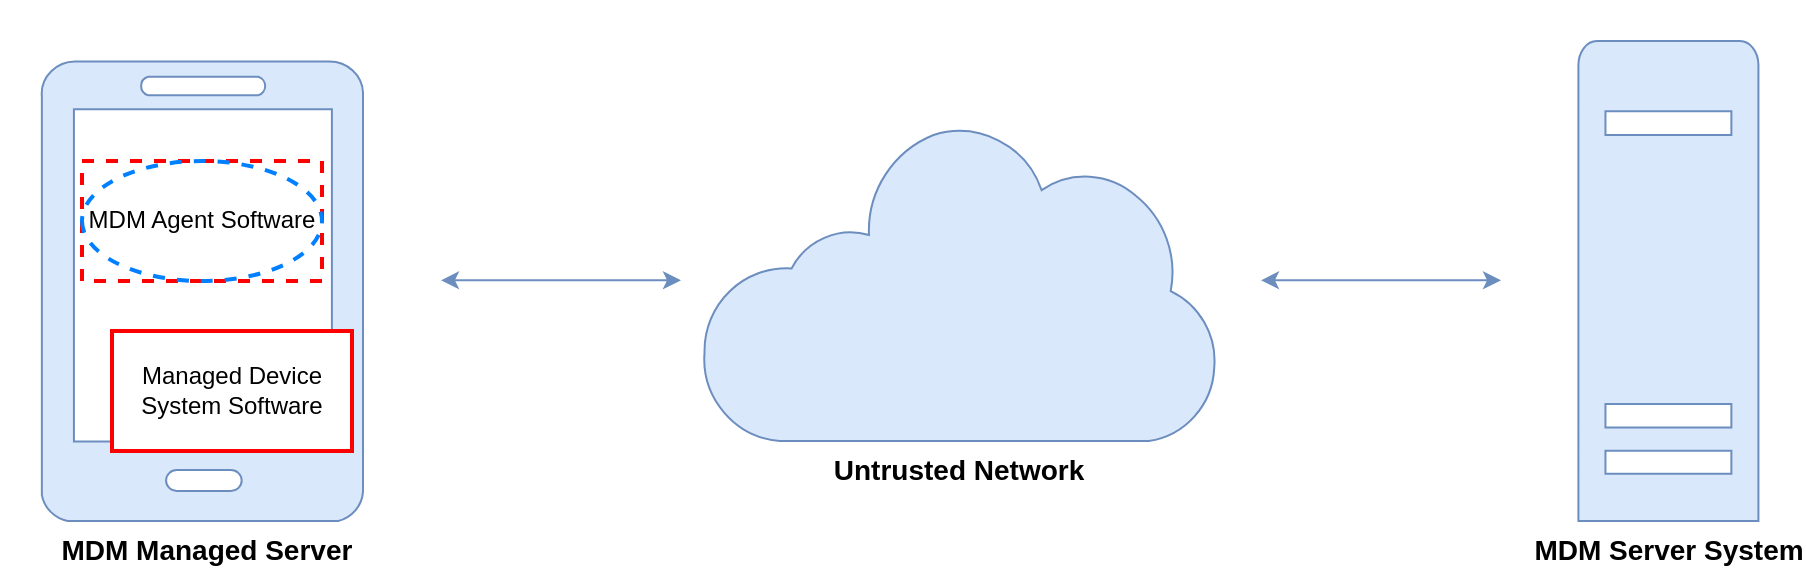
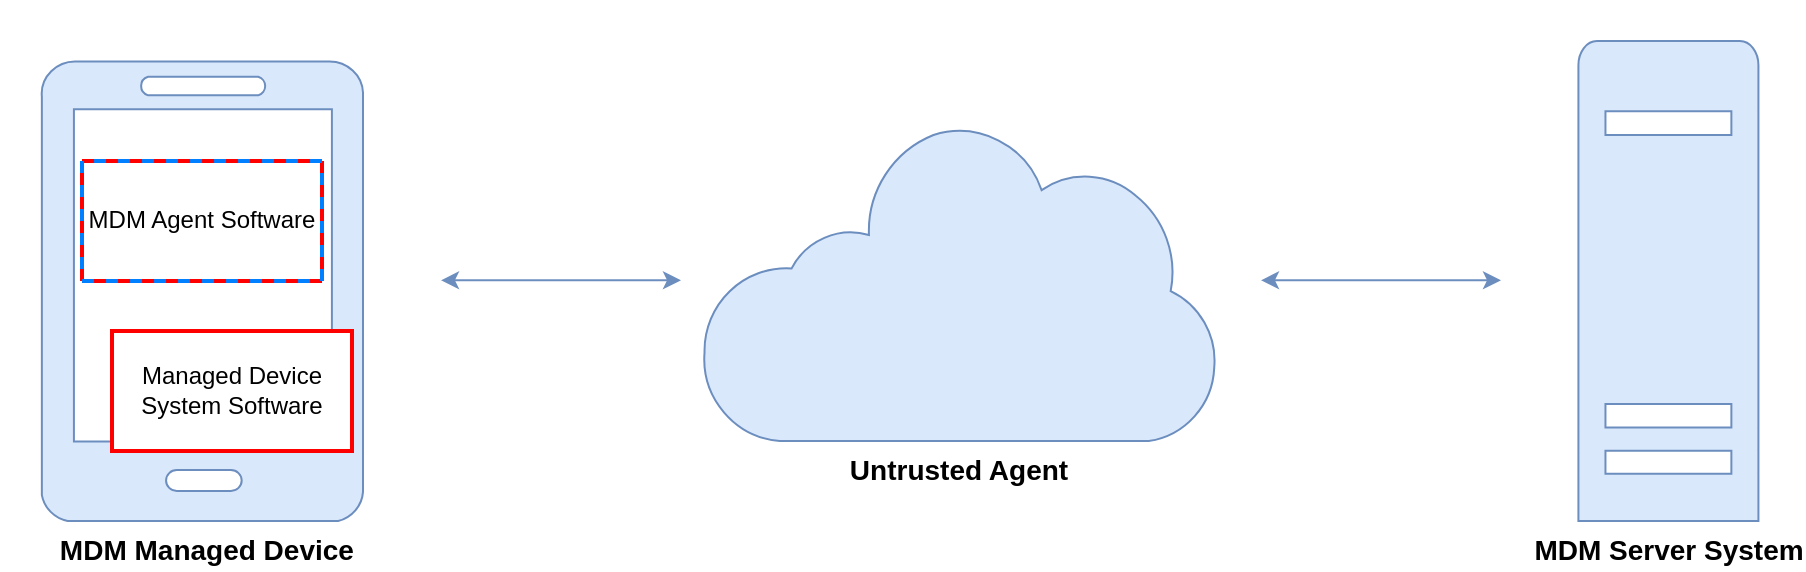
  <mxCell id="0" />
  <mxCell id="1" parent="0" />
- <mxCell id="2" value="&lt;font style=&quot;font-size: 14px;&quot;&gt;&lt;b&gt;Untrusted Network&lt;/b&gt;&lt;/font&gt;" style="sketch=0;aspect=fixed;pointerEvents=1;shadow=0;dashed=0;html=1;labelPosition=center;verticalLabelPosition=bottom;verticalAlign=top;align=center;shape=mxgraph.mscae.enterprise.internet;fillColor=#dae8fc;strokeColor=#6c8ebf;" vertex="1" parent="1"><mxGeometry x="350" y="60" width="258.07" height="160" as="geometry" /></mxCell>
- <mxCell id="3" value="&lt;font style=&quot;font-size: 14px;&quot;&gt;&lt;b&gt;&amp;nbsp;MDM Managed Server&lt;/b&gt;&lt;/font&gt;" style="sketch=0;aspect=fixed;pointerEvents=1;shadow=0;dashed=0;html=1;strokeColor=#6c8ebf;labelPosition=center;verticalLabelPosition=bottom;verticalAlign=top;align=center;fillColor=#dae8fc;shape=mxgraph.azure.mobile" vertex="1" parent="1"><mxGeometry x="20" y="30" width="161" height="230" as="geometry" /></mxCell>
+ <mxCell id="2" value="&lt;font style=&quot;font-size: 14px;&quot;&gt;&lt;b&gt;Untrusted Agent&lt;/b&gt;&lt;/font&gt;" style="sketch=0;aspect=fixed;pointerEvents=1;shadow=0;dashed=0;html=1;labelPosition=center;verticalLabelPosition=bottom;verticalAlign=top;align=center;shape=mxgraph.mscae.enterprise.internet;fillColor=#dae8fc;strokeColor=#6c8ebf;" vertex="1" parent="1"><mxGeometry x="350" y="60" width="258.07" height="160" as="geometry" /></mxCell>
+ <mxCell id="3" value="&lt;font style=&quot;font-size: 14px;&quot;&gt;&lt;b&gt;&amp;nbsp;MDM Managed Device&lt;/b&gt;&lt;/font&gt;" style="sketch=0;aspect=fixed;pointerEvents=1;shadow=0;dashed=0;html=1;strokeColor=#6c8ebf;labelPosition=center;verticalLabelPosition=bottom;verticalAlign=top;align=center;fillColor=#dae8fc;shape=mxgraph.azure.mobile" vertex="1" parent="1"><mxGeometry x="20" y="30" width="161" height="230" as="geometry" /></mxCell>
  <mxCell id="4" value="" style="endArrow=classic;startArrow=classic;html=1;rounded=0;fillColor=#dae8fc;strokeColor=#6c8ebf;" edge="1" parent="1"><mxGeometry width="50" height="50" relative="1" as="geometry"><mxPoint x="220" y="139.66" as="sourcePoint" /><mxPoint x="340" y="139.66" as="targetPoint" /></mxGeometry></mxCell>
  <mxCell id="5" value="" style="endArrow=classic;startArrow=classic;html=1;rounded=0;fillColor=#dae8fc;strokeColor=#6c8ebf;" edge="1" parent="1"><mxGeometry width="50" height="50" relative="1" as="geometry"><mxPoint x="630" y="139.66" as="sourcePoint" /><mxPoint x="750" y="139.66" as="targetPoint" /></mxGeometry></mxCell>
  <mxCell id="6" value="" style="rounded=0;whiteSpace=wrap;html=1;strokeColor=#FF0000;strokeWidth=2;perimeterSpacing=0;dashed=1;flipH=1;flipV=1;" vertex="1" parent="1"><mxGeometry x="40.5" y="80" width="120" height="60" as="geometry" /></mxCell>
  <mxCell id="7" value="Managed Device System Software" style="rounded=0;whiteSpace=wrap;html=1;strokeWidth=2;strokeColor=#FF0000;" vertex="1" parent="1"><mxGeometry x="55.5" y="165" width="120" height="60" as="geometry" /></mxCell>
- <mxCell id="8" value="MDM Agent Software" style="ellipse;whiteSpace=wrap;html=1;strokeColor=#007FFF;strokeWidth=2;perimeterSpacing=0;glass=0;shadow=0;direction=west;flipH=0;flipV=1;dashed=1;fillColor=none;" vertex="1" parent="1"><mxGeometry x="40.5" y="80" width="120" height="60" as="geometry" /></mxCell>
+ <mxCell id="8" value="MDM Agent Software" style="rounded=0;whiteSpace=wrap;html=1;strokeColor=#007FFF;strokeWidth=2;perimeterSpacing=0;glass=0;shadow=0;direction=west;flipH=0;flipV=1;dashed=1;fillColor=none;" vertex="1" parent="1"><mxGeometry x="40.5" y="80" width="120" height="60" as="geometry" /></mxCell>
  <mxCell id="9" value="&lt;font style=&quot;font-size: 14px;&quot;&gt;&lt;b&gt;MDM Server System&lt;/b&gt;&lt;/font&gt;" style="sketch=0;aspect=fixed;pointerEvents=1;shadow=0;dashed=0;html=1;strokeColor=#6c8ebf;labelPosition=center;verticalLabelPosition=bottom;verticalAlign=top;align=center;fillColor=#dae8fc;shape=mxgraph.mscae.enterprise.server_generic;gradientColor=none;" vertex="1" parent="1"><mxGeometry x="788.71" y="20" width="90" height="240" as="geometry" /></mxCell>
